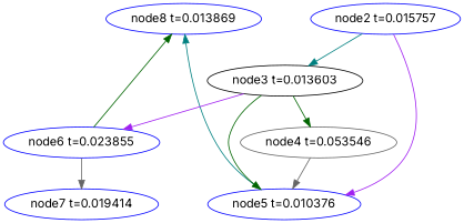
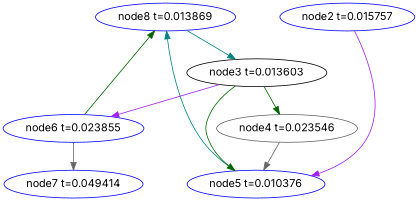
  digraph {
    fontname=Inter
    node [color=blue fontname=Inter]
    edge [color=darkgreen fontname=Inter]
    n1 [label="node8 t=0.013869"]
-   n2 [label="node7 t=0.019414"]
+   n2 [label="node7 t=0.049414"]
    n3 [label="node6 t=0.023855"]
    n4 [label="node5 t=0.010376"]
-   n5 [color=gray40 label="node4 t=0.053546"]
+   n5 [color=gray40 label="node4 t=0.023546"]
    n6 [color=black label="node3 t=0.013603"]
    n7 [label="node2 t=0.015757"]
    n3 -> n1
    n3 -> n2 [color=gray40]
    n4 -> n1 [color=teal]
    n5 -> n4 [color=gray40]
    n6 -> n3 [color=purple]
    n6 -> n4
    n6 -> n5
    n7 -> n4 [color=purple]
-   n7 -> n6 [color=teal]
+   n1 -> n6 [color=teal]
  }
